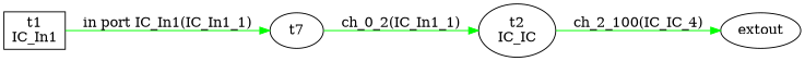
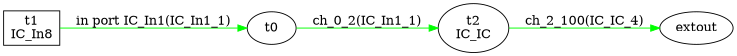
  digraph {
    rankdir=LR
    edge [color=green]
    n1 [label="t2\nIC_IC"]
    n2 [label=extout]
-   t0 [label=t7]
-   n4 [label="t1\nIC_In1" shape=box]
+   t0
+   n4 [label="t1\nIC_In8" shape=box]
    n1 -> n2 [label="ch_2_100(IC_IC_4)"]
    t0 -> n1 [label="ch_0_2(IC_In1_1)"]
    n4 -> t0 [label="in port IC_In1(IC_In1_1)"]
  }
